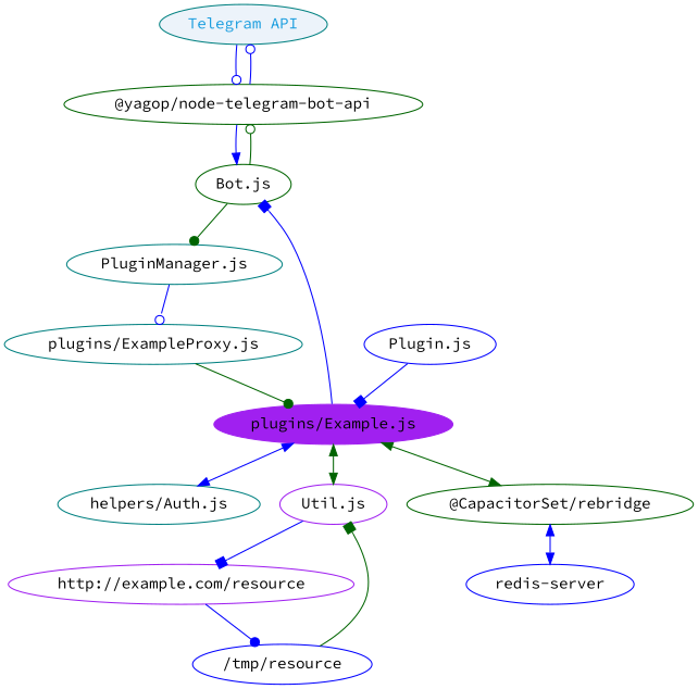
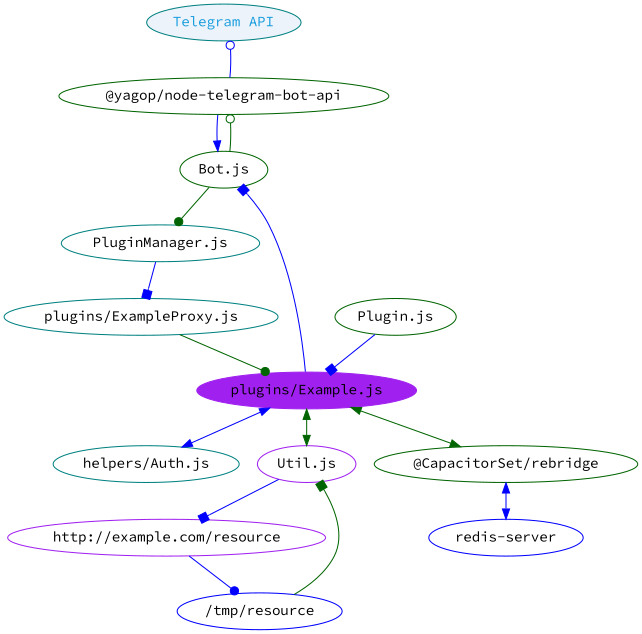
  digraph {
    fontname="Source Code Pro"
    node [color=teal fontname="Source Code Pro"]
    edge [arrowhead=box color=blue fontname="Source Code Pro"]
    "Telegram API" [fillcolor="#ecf3fa" fontcolor="#179cde" style=filled]
    "@yagop/node-telegram-bot-api" [color=darkgreen]
    "Bot.js" [color=darkgreen]
    "plugins/Example.js" [color=purple style=filled]
    "helpers/Auth.js"
    "Util.js" [color=purple]
    "@CapacitorSet/rebridge" [color=darkgreen]
    "PluginManager.js"
    "http://example.com/resource" [color=purple]
    "redis-server" [color=blue]
    "plugins/ExampleProxy.js"
    "/tmp/resource" [color=blue]
-   "Plugin.js" [color=blue]
-   "Telegram API" -> "@yagop/node-telegram-bot-api" [arrowhead=odot]
+   "Plugin.js" [color=darkgreen]
    "@yagop/node-telegram-bot-api" -> "Telegram API" [arrowhead=odot]
    "@yagop/node-telegram-bot-api" -> "Bot.js" [arrowhead=normal]
    "Bot.js" -> "@yagop/node-telegram-bot-api" [arrowhead=odot color=darkgreen]
    "Bot.js" -> "PluginManager.js" [arrowhead=dot color=darkgreen]
    "plugins/Example.js" -> "Bot.js"
    "plugins/Example.js" -> "helpers/Auth.js" [dir=both arrowhead=""]
    "plugins/Example.js" -> "Util.js" [color=darkgreen dir=both arrowhead=""]
    "plugins/Example.js" -> "@CapacitorSet/rebridge" [color=darkgreen dir=both arrowhead=""]
    "Util.js" -> "http://example.com/resource"
    "@CapacitorSet/rebridge" -> "redis-server" [dir=both arrowhead=""]
-   "PluginManager.js" -> "plugins/ExampleProxy.js" [arrowhead=odot]
+   "PluginManager.js" -> "plugins/ExampleProxy.js"
    "http://example.com/resource" -> "/tmp/resource" [arrowhead=dot]
    "plugins/ExampleProxy.js" -> "plugins/Example.js" [arrowhead=dot color=darkgreen]
    "/tmp/resource" -> "Util.js" [color=darkgreen]
    "Plugin.js" -> "plugins/Example.js"
  }
